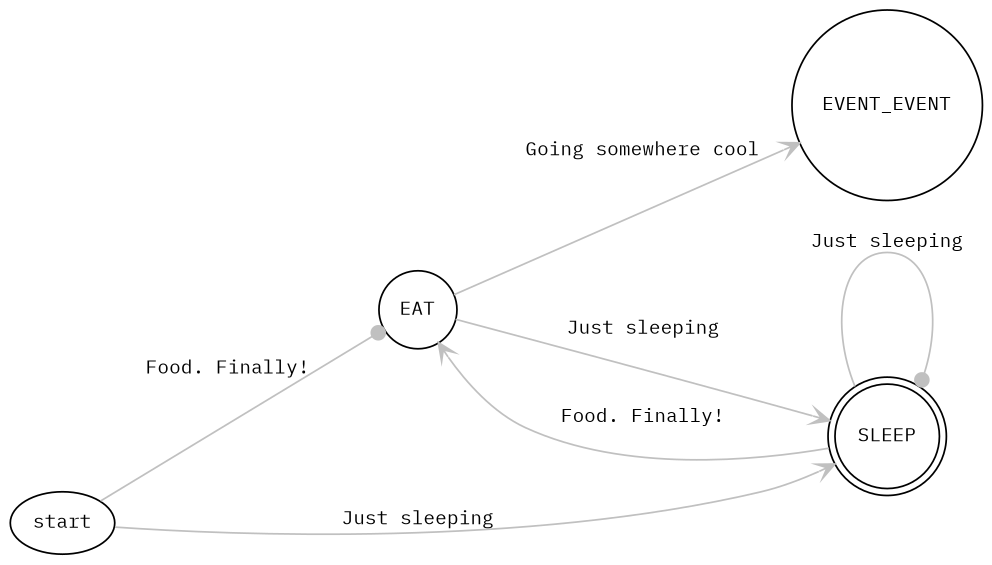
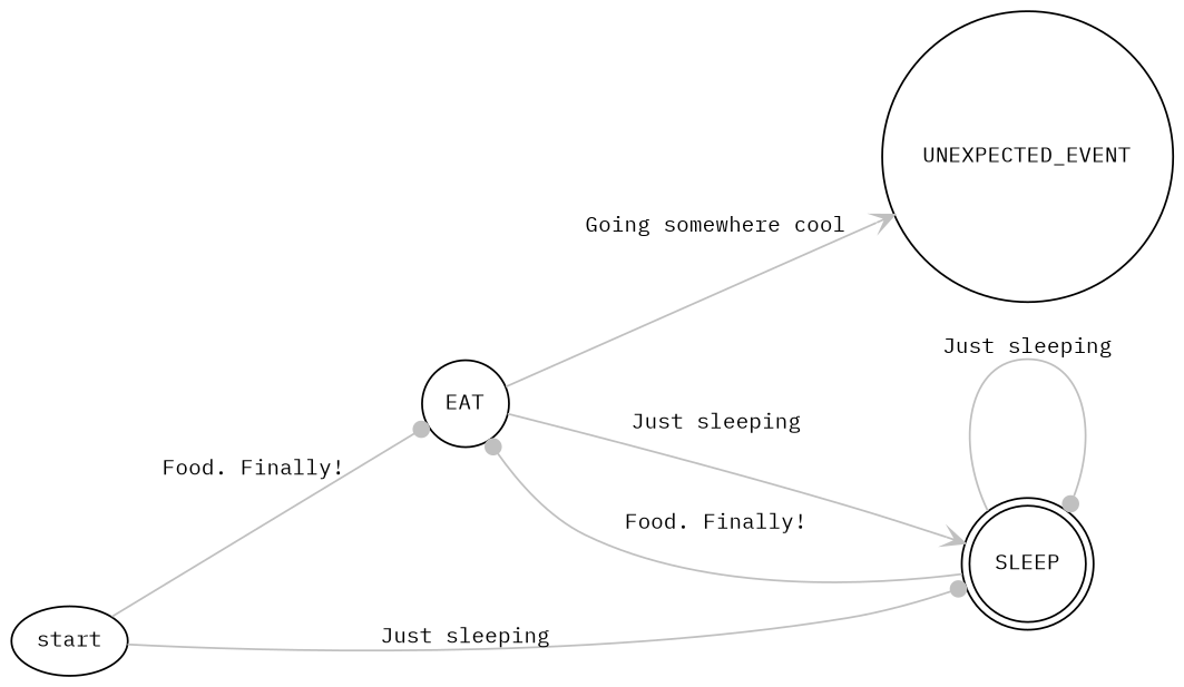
  digraph {
    fontname="IBM Plex Mono"
    labelfontcolor=red
    nodesep=1.0
    rankdir=LR
    node [fontname="IBM Plex Mono" fontsize=11 shape=circle]
    edge [arrowhead=vee color=grey fontname="IBM Plex Mono" fontsize=11]
-   n1 [label=EVENT_EVENT]
+   n1 [label=UNEXPECTED_EVENT]
    n2 [label=EAT]
    n3 [label=SLEEP shape=doublecircle]
    start [shape=""]
    n2 -> n1 [label="Going somewhere cool"]
    n2 -> n3 [label="Just sleeping"]
-   n3 -> n2 [label="Food. Finally!"]
+   n3 -> n2 [arrowhead=dot label="Food. Finally!"]
    n3 -> n3 [arrowhead=dot label="Just sleeping"]
    start -> n2 [arrowhead=dot label="Food. Finally!"]
-   start -> n3 [label="Just sleeping"]
+   start -> n3 [arrowhead=dot label="Just sleeping"]
  }
